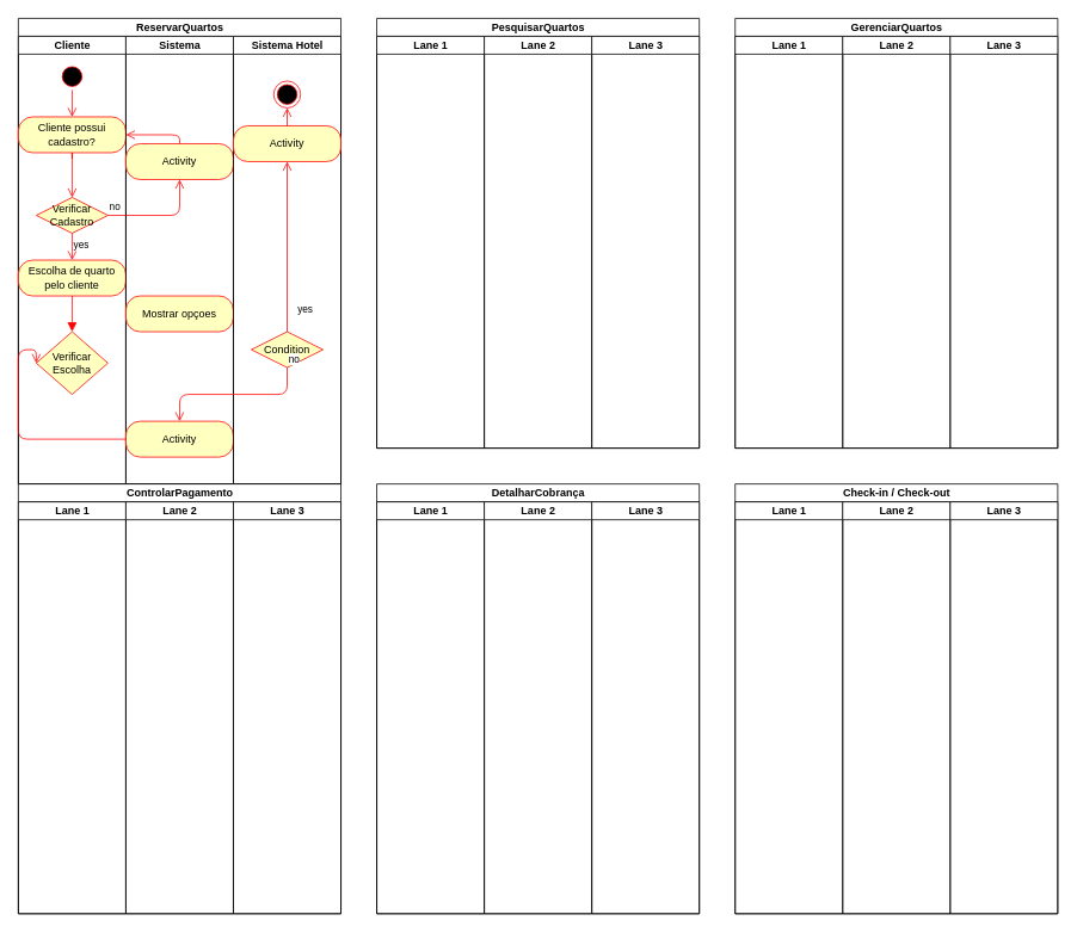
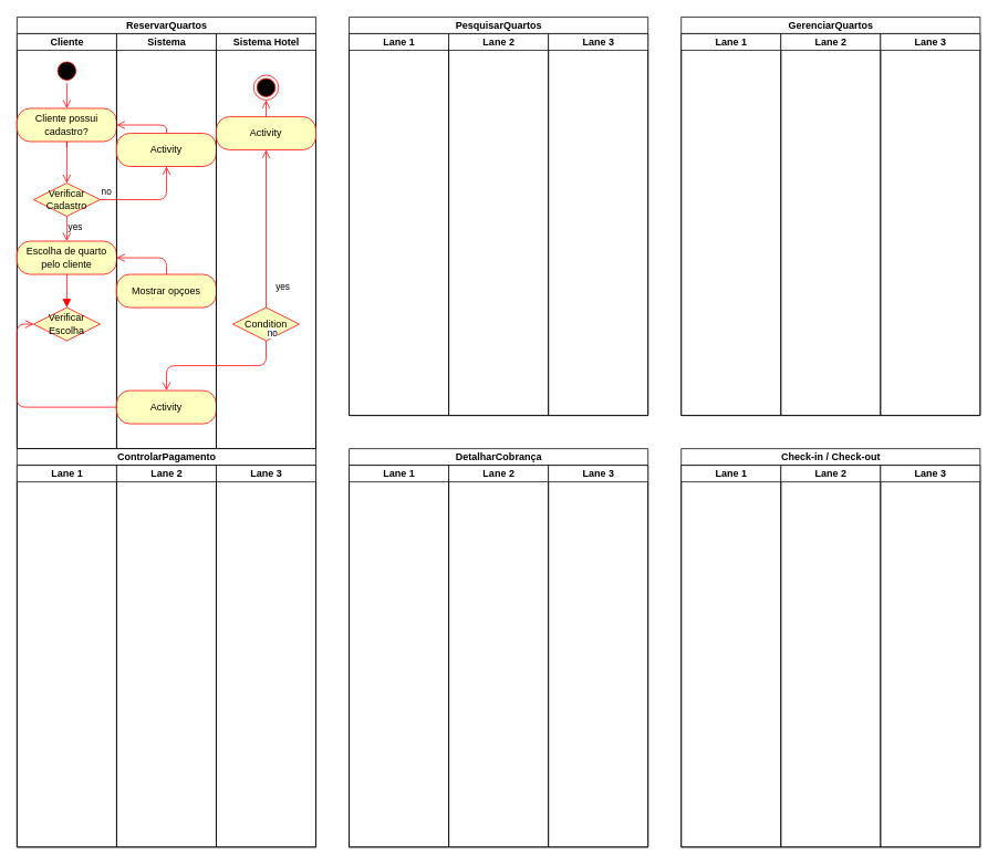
  <mxCell id="0" />
  <mxCell id="1" parent="0" />
  <mxCell id="2" value="ReservarQuartos" style="swimlane;html=1;childLayout=stackLayout;resizeParent=1;resizeParentMax=0;startSize=20;" vertex="1" parent="1"><mxGeometry width="360" height="520" as="geometry" x="20" y="20" /></mxCell>
  <mxCell id="3" value="Cliente" style="swimlane;html=1;startSize=20;" vertex="1" parent="2"><mxGeometry y="20" width="120" height="500" as="geometry" /></mxCell>
  <mxCell id="4" value="" style="ellipse;html=1;shape=startState;fillColor=#000000;strokeColor=#ff0000;" vertex="1" parent="3"><mxGeometry x="45" y="30" width="30" height="30" as="geometry" /></mxCell>
  <mxCell id="5" value="" style="edgeStyle=orthogonalEdgeStyle;html=1;verticalAlign=bottom;endArrow=open;endSize=8;strokeColor=#ff0000;" edge="1" source="12" parent="3"><mxGeometry relative="1" as="geometry"><mxPoint x="60" y="120" as="targetPoint" /></mxGeometry></mxCell>
  <mxCell id="6" value="" style="edgeStyle=orthogonalEdgeStyle;html=1;verticalAlign=bottom;endArrow=open;endSize=8;strokeColor=#ff0000;exitX=0.5;exitY=1;exitDx=0;exitDy=0;" edge="1" source="12" parent="3"><mxGeometry relative="1" as="geometry"><mxPoint x="60" y="180" as="targetPoint" /><mxPoint x="60" y="90" as="sourcePoint" /></mxGeometry></mxCell>
  <mxCell id="7" value="" style="rhombus;whiteSpace=wrap;html=1;fillColor=#ffffc0;strokeColor=#ff0000;" vertex="1" parent="3"><mxGeometry x="20" y="180" width="80" height="40" as="geometry" /></mxCell>
  <mxCell id="8" value="&lt;font color=&quot;#000000&quot;&gt;Verificar Cadastro&lt;/font&gt;" style="text;html=1;strokeColor=none;fillColor=none;align=center;verticalAlign=middle;whiteSpace=wrap;rounded=0;" vertex="1" parent="3"><mxGeometry x="40" y="190" width="40" height="20" as="geometry" /></mxCell>
  <mxCell id="9" value="Escolha de quarto pelo cliente" style="rounded=1;whiteSpace=wrap;html=1;arcSize=40;fontColor=#000000;fillColor=#ffffc0;strokeColor=#ff0000;" vertex="1" parent="3"><mxGeometry y="250" width="120" height="40" as="geometry" /></mxCell>
  <mxCell id="10" value="" style="edgeStyle=orthogonalEdgeStyle;html=1;verticalAlign=bottom;endArrow=block;endSize=8;strokeColor=#ff0000;" edge="1" source="9" parent="3" target="11"><mxGeometry relative="1" as="geometry"><mxPoint x="60" y="390" as="targetPoint" /></mxGeometry></mxCell>
- <mxCell id="11" value="&lt;font color=&quot;#000000&quot;&gt;Verificar Escolha&lt;/font&gt;" style="rhombus;whiteSpace=wrap;html=1;fillColor=#ffffc0;strokeColor=#ff0000;" vertex="1" parent="3"><mxGeometry x="20" y="330" width="80" height="70" as="geometry" /></mxCell>
+ <mxCell id="11" value="&lt;font color=&quot;#000000&quot;&gt;Verificar Escolha&lt;/font&gt;" style="rhombus;whiteSpace=wrap;html=1;fillColor=#ffffc0;strokeColor=#ff0000;" vertex="1" parent="3"><mxGeometry x="20" y="330" width="80" height="40" as="geometry" /></mxCell>
  <mxCell id="12" value="Cliente possui cadastro?" style="rounded=1;whiteSpace=wrap;html=1;arcSize=40;fontColor=#000000;fillColor=#ffffc0;strokeColor=#ff0000;" vertex="1" parent="3"><mxGeometry y="90" width="120" height="40" as="geometry" /></mxCell>
  <mxCell id="13" value="" style="edgeStyle=orthogonalEdgeStyle;html=1;verticalAlign=bottom;endArrow=open;endSize=8;strokeColor=#ff0000;" edge="1" parent="3" source="4" target="12"><mxGeometry relative="1" as="geometry"><mxPoint x="60" y="140" as="targetPoint" /><mxPoint x="60" y="80" as="sourcePoint" /></mxGeometry></mxCell>
  <mxCell id="14" value="no" style="edgeStyle=orthogonalEdgeStyle;html=1;align=left;verticalAlign=bottom;endArrow=open;endSize=8;strokeColor=#ff0000;" edge="1" source="7" parent="2"><mxGeometry x="-1" relative="1" as="geometry"><mxPoint x="180" y="180" as="targetPoint" /><Array as="points"><mxPoint x="180" y="220" /></Array></mxGeometry></mxCell>
  <mxCell id="15" value="Sistema" style="swimlane;html=1;startSize=20;" vertex="1" parent="2"><mxGeometry x="120" y="20" width="120" height="500" as="geometry" /></mxCell>
  <mxCell id="16" value="Activity" style="rounded=1;whiteSpace=wrap;html=1;arcSize=40;fontColor=#000000;fillColor=#ffffc0;strokeColor=#ff0000;" vertex="1" parent="15"><mxGeometry y="120" width="120" height="40" as="geometry" /></mxCell>
  <mxCell id="17" value="Mostrar opçoes" style="rounded=1;whiteSpace=wrap;html=1;arcSize=40;fontColor=#000000;fillColor=#ffffc0;strokeColor=#ff0000;" vertex="1" parent="15"><mxGeometry y="290" width="120" height="40" as="geometry" /></mxCell>
  <mxCell id="18" value="Activity" style="rounded=1;whiteSpace=wrap;html=1;arcSize=40;fontColor=#000000;fillColor=#ffffc0;strokeColor=#ff0000;" vertex="1" parent="15"><mxGeometry y="430" width="120" height="40" as="geometry" /></mxCell>
  <mxCell id="19" value="Sistema Hotel" style="swimlane;html=1;startSize=20;" vertex="1" parent="2"><mxGeometry x="240" y="20" width="120" height="500" as="geometry" /></mxCell>
  <mxCell id="20" value="" style="ellipse;html=1;shape=endState;fillColor=#000000;strokeColor=#ff0000;" vertex="1" parent="19"><mxGeometry x="45" y="50" width="30" height="30" as="geometry" /></mxCell>
  <mxCell id="21" value="Activity" style="rounded=1;whiteSpace=wrap;html=1;arcSize=40;fontColor=#000000;fillColor=#ffffc0;strokeColor=#ff0000;" vertex="1" parent="19"><mxGeometry y="100" width="120" height="40" as="geometry" /></mxCell>
  <mxCell id="22" value="" style="edgeStyle=orthogonalEdgeStyle;html=1;verticalAlign=bottom;endArrow=open;endSize=8;strokeColor=#ff0000;" edge="1" source="21" parent="19" target="20"><mxGeometry relative="1" as="geometry"><mxPoint x="20" y="60" as="targetPoint" /><Array as="points" /></mxGeometry></mxCell>
  <mxCell id="23" value="Condition" style="rhombus;whiteSpace=wrap;html=1;fillColor=#ffffc0;strokeColor=#ff0000;" vertex="1" parent="19"><mxGeometry x="20" y="330" width="80" height="40" as="geometry" /></mxCell>
  <mxCell id="24" value="yes" style="edgeStyle=orthogonalEdgeStyle;html=1;align=left;verticalAlign=top;endArrow=open;endSize=8;strokeColor=#ff0000;entryX=0.5;entryY=1;entryDx=0;entryDy=0;exitX=0.5;exitY=0;exitDx=0;exitDy=0;" edge="1" source="23" parent="19" target="21"><mxGeometry x="-0.6" y="-10" relative="1" as="geometry"><mxPoint x="20" y="260" as="targetPoint" /><Array as="points"><mxPoint x="60" y="300" /><mxPoint x="60" y="300" /></Array><mxPoint as="offset" /></mxGeometry></mxCell>
+ <mxCell id="25" value="" style="edgeStyle=orthogonalEdgeStyle;html=1;verticalAlign=bottom;endArrow=open;endSize=8;strokeColor=#ff0000;entryX=1;entryY=0.5;entryDx=0;entryDy=0;" edge="1" source="17" parent="2" target="9"><mxGeometry relative="1" as="geometry"><mxPoint x="120" y="330" as="targetPoint" /><Array as="points"><mxPoint x="180" y="290" /></Array></mxGeometry></mxCell>
  <mxCell id="26" value="" style="edgeStyle=orthogonalEdgeStyle;html=1;align=left;verticalAlign=bottom;endArrow=open;endSize=8;strokeColor=#ff0000;exitX=0.5;exitY=0;exitDx=0;exitDy=0;" edge="1" parent="2" source="16" target="12"><mxGeometry x="-1" relative="1" as="geometry"><mxPoint x="160" y="120" as="targetPoint" /><mxPoint x="190" y="150" as="sourcePoint" /><Array as="points"><mxPoint x="180" y="130" /></Array></mxGeometry></mxCell>
  <mxCell id="27" value="no" style="edgeStyle=orthogonalEdgeStyle;html=1;align=left;verticalAlign=bottom;endArrow=open;endSize=8;strokeColor=#ff0000;" edge="1" source="23" parent="2" target="18"><mxGeometry x="-1" relative="1" as="geometry"><mxPoint x="300" y="470" as="targetPoint" /><Array as="points"><mxPoint x="300" y="420" /><mxPoint x="180" y="420" /></Array></mxGeometry></mxCell>
  <mxCell id="28" value="" style="edgeStyle=orthogonalEdgeStyle;html=1;verticalAlign=bottom;endArrow=open;endSize=8;strokeColor=#ff0000;exitX=0;exitY=0.5;exitDx=0;exitDy=0;entryX=0;entryY=0.5;entryDx=0;entryDy=0;" edge="1" parent="2" source="18" target="11"><mxGeometry relative="1" as="geometry"><mxPoint x="30" y="480" as="targetPoint" /><mxPoint x="190" y="320" as="sourcePoint" /><Array as="points"><mxPoint y="470" /><mxPoint y="370" /></Array></mxGeometry></mxCell>
  <mxCell id="29" value="GerenciarQuartos" style="swimlane;html=1;childLayout=stackLayout;resizeParent=1;resizeParentMax=0;startSize=20;" vertex="1" parent="1"><mxGeometry x="820" width="360" height="480" as="geometry" y="20" /></mxCell>
  <mxCell id="30" value="Lane 1" style="swimlane;html=1;startSize=20;" vertex="1" parent="29"><mxGeometry y="20" width="120" height="460" as="geometry" /></mxCell>
  <mxCell id="31" value="Lane 2" style="swimlane;html=1;startSize=20;" vertex="1" parent="29"><mxGeometry x="120" y="20" width="120" height="460" as="geometry" /></mxCell>
  <mxCell id="32" value="Lane 3" style="swimlane;html=1;startSize=20;" vertex="1" parent="29"><mxGeometry x="240" y="20" width="120" height="460" as="geometry" /></mxCell>
  <mxCell id="33" value="PesquisarQuartos" style="swimlane;html=1;childLayout=stackLayout;resizeParent=1;resizeParentMax=0;startSize=20;" vertex="1" parent="1"><mxGeometry x="420" width="360" height="480" as="geometry" y="20" /></mxCell>
  <mxCell id="34" value="Lane 1" style="swimlane;html=1;startSize=20;" vertex="1" parent="33"><mxGeometry y="20" width="120" height="460" as="geometry" /></mxCell>
  <mxCell id="35" value="Lane 2" style="swimlane;html=1;startSize=20;" vertex="1" parent="33"><mxGeometry x="120" y="20" width="120" height="460" as="geometry" /></mxCell>
  <mxCell id="36" value="Lane 3" style="swimlane;html=1;startSize=20;" vertex="1" parent="33"><mxGeometry x="240" y="20" width="120" height="460" as="geometry" /></mxCell>
  <mxCell id="37" value="ControlarPagamento" style="swimlane;html=1;childLayout=stackLayout;resizeParent=1;resizeParentMax=0;startSize=20;" vertex="1" parent="1"><mxGeometry y="540" width="360" height="480" as="geometry" x="20" /></mxCell>
  <mxCell id="38" value="Lane 1" style="swimlane;html=1;startSize=20;" vertex="1" parent="37"><mxGeometry y="20" width="120" height="460" as="geometry" /></mxCell>
  <mxCell id="39" value="Lane 2" style="swimlane;html=1;startSize=20;" vertex="1" parent="37"><mxGeometry x="120" y="20" width="120" height="460" as="geometry" /></mxCell>
  <mxCell id="40" value="Lane 3" style="swimlane;html=1;startSize=20;" vertex="1" parent="37"><mxGeometry x="240" y="20" width="120" height="460" as="geometry" /></mxCell>
  <mxCell id="41" value="DetalharCobrança" style="swimlane;html=1;childLayout=stackLayout;resizeParent=1;resizeParentMax=0;startSize=20;" vertex="1" parent="1"><mxGeometry x="420" y="540" width="360" height="480" as="geometry" /></mxCell>
  <mxCell id="42" value="Lane 1" style="swimlane;html=1;startSize=20;" vertex="1" parent="41"><mxGeometry y="20" width="120" height="460" as="geometry" /></mxCell>
  <mxCell id="43" value="Lane 2" style="swimlane;html=1;startSize=20;" vertex="1" parent="41"><mxGeometry x="120" y="20" width="120" height="460" as="geometry" /></mxCell>
  <mxCell id="44" value="Lane 3" style="swimlane;html=1;startSize=20;" vertex="1" parent="41"><mxGeometry x="240" y="20" width="120" height="460" as="geometry" /></mxCell>
  <mxCell id="45" value="Check-in / Check-out" style="swimlane;html=1;childLayout=stackLayout;resizeParent=1;resizeParentMax=0;startSize=20;" vertex="1" parent="1"><mxGeometry x="820" y="540" width="360" height="480" as="geometry" /></mxCell>
  <mxCell id="46" value="Lane 1" style="swimlane;html=1;startSize=20;" vertex="1" parent="45"><mxGeometry y="20" width="120" height="460" as="geometry" /></mxCell>
  <mxCell id="47" value="Lane 2" style="swimlane;html=1;startSize=20;" vertex="1" parent="45"><mxGeometry x="120" y="20" width="120" height="460" as="geometry" /></mxCell>
  <mxCell id="48" value="Lane 3" style="swimlane;html=1;startSize=20;" vertex="1" parent="45"><mxGeometry x="240" y="20" width="120" height="460" as="geometry" /></mxCell>
  <mxCell id="49" value="yes" style="edgeStyle=orthogonalEdgeStyle;html=1;align=left;verticalAlign=top;endArrow=open;endSize=8;strokeColor=#ff0000;" edge="1" source="7" parent="1"><mxGeometry x="-1" relative="1" as="geometry"><mxPoint x="80" y="290" as="targetPoint" /></mxGeometry></mxCell>
